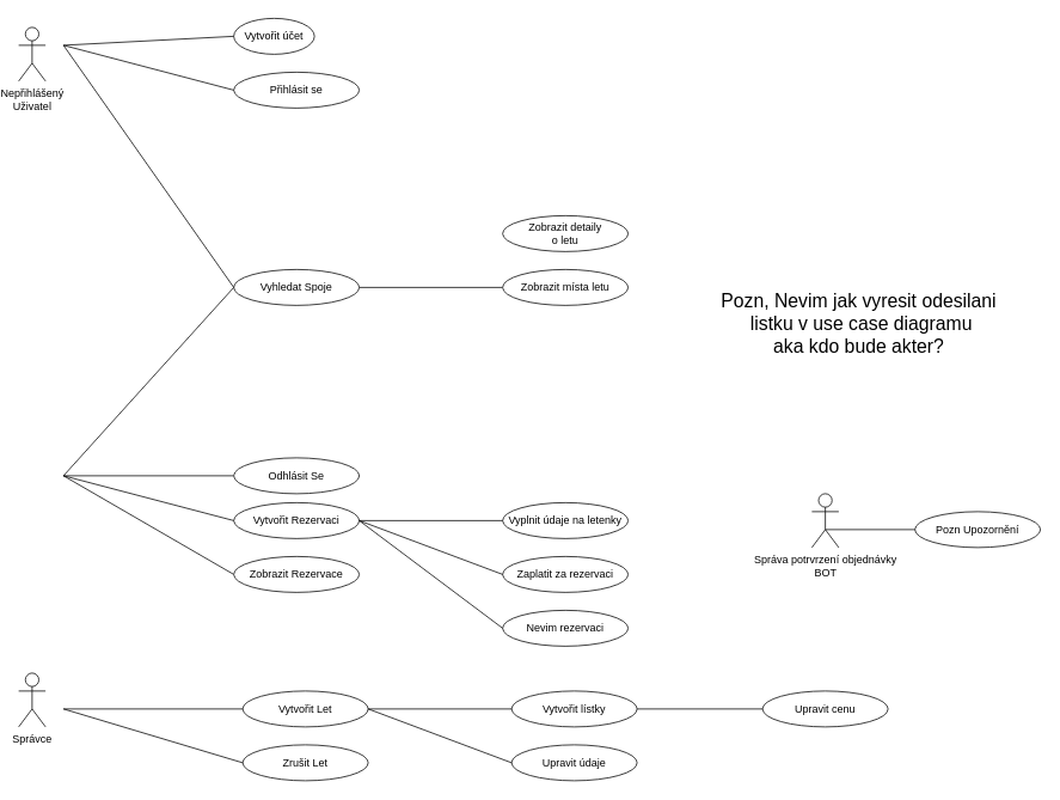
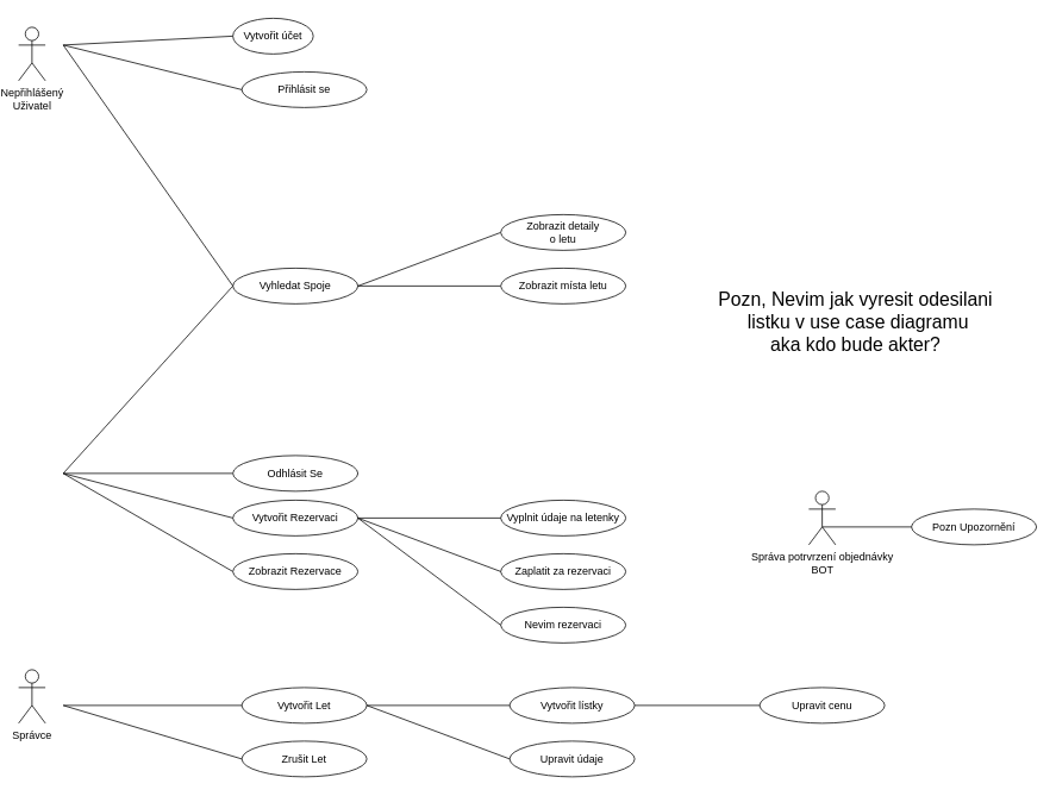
  <mxCell id="0" />
  <mxCell id="1" parent="0" />
  <mxCell id="2" value="Nepřihlášený&lt;br&gt;Uživatel" style="shape=umlActor;verticalLabelPosition=bottom;verticalAlign=top;html=1;" parent="1" vertex="1"><mxGeometry x="20" y="30" width="30" height="60" as="geometry" /></mxCell>
  <mxCell id="3" value="" style="endArrow=none;html=1;rounded=0;" parent="1" source="16" edge="1"><mxGeometry width="50" height="50" relative="1" as="geometry"><mxPoint x="70" y="530" as="sourcePoint" /><mxPoint x="390" y="530" as="targetPoint" /></mxGeometry></mxCell>
  <mxCell id="4" value="Vytvořit Rezervaci" style="ellipse;whiteSpace=wrap;html=1;" parent="1" vertex="1"><mxGeometry x="260" y="560" width="140" height="40" as="geometry" /></mxCell>
  <mxCell id="5" value="Vyplnit údaje na letenky" style="ellipse;whiteSpace=wrap;html=1;" parent="1" vertex="1"><mxGeometry x="560" y="560" width="140" height="40" as="geometry" /></mxCell>
- <mxCell id="6" value="Přihlásit se" style="ellipse;whiteSpace=wrap;html=1;" parent="1" vertex="1"><mxGeometry x="260" y="80" width="140" height="40" as="geometry" /></mxCell>
+ <mxCell id="6" value="Přihlásit se" style="ellipse;whiteSpace=wrap;html=1;" parent="1" vertex="1"><mxGeometry x="270" y="80" width="140" height="40" as="geometry" /></mxCell>
  <mxCell id="7" value="Vytvořit účet" style="ellipse;whiteSpace=wrap;html=1;" parent="1" vertex="1"><mxGeometry x="260" y="20" width="90" height="40" as="geometry" /></mxCell>
  <mxCell id="8" value="Vyhledat Spoje" style="ellipse;whiteSpace=wrap;html=1;" parent="1" vertex="1"><mxGeometry x="260" y="300" width="140" height="40" as="geometry" /></mxCell>
  <mxCell id="9" value="" style="endArrow=none;html=1;rounded=0;entryX=0;entryY=0.5;entryDx=0;entryDy=0;" parent="1" target="8" edge="1"><mxGeometry width="50" height="50" relative="1" as="geometry"><mxPoint x="70" y="530" as="sourcePoint" /><mxPoint x="120" y="480" as="targetPoint" /></mxGeometry></mxCell>
  <mxCell id="10" value="" style="endArrow=none;html=1;rounded=0;exitX=1;exitY=0.5;exitDx=0;exitDy=0;" parent="1" source="18" edge="1"><mxGeometry width="50" height="50" relative="1" as="geometry"><mxPoint x="530" y="320" as="sourcePoint" /><mxPoint x="660" y="320" as="targetPoint" /></mxGeometry></mxCell>
  <mxCell id="11" value="" style="endArrow=none;html=1;rounded=0;exitX=1;exitY=0.5;exitDx=0;exitDy=0;" parent="1" source="20" edge="1"><mxGeometry width="50" height="50" relative="1" as="geometry"><mxPoint x="530" y="320" as="sourcePoint" /><mxPoint x="670" y="250" as="targetPoint" /></mxGeometry></mxCell>
  <mxCell id="12" value="" style="endArrow=none;html=1;rounded=0;entryX=0;entryY=0.5;entryDx=0;entryDy=0;" parent="1" target="7" edge="1"><mxGeometry width="50" height="50" relative="1" as="geometry"><mxPoint x="70" y="50" as="sourcePoint" /><mxPoint x="120" y="0" as="targetPoint" /></mxGeometry></mxCell>
  <mxCell id="13" value="" style="endArrow=none;html=1;rounded=0;entryX=0;entryY=0.5;entryDx=0;entryDy=0;" parent="1" target="6" edge="1"><mxGeometry width="50" height="50" relative="1" as="geometry"><mxPoint x="70" y="50" as="sourcePoint" /><mxPoint x="120" y="0" as="targetPoint" /></mxGeometry></mxCell>
  <mxCell id="14" value="" style="endArrow=none;html=1;rounded=0;entryX=0;entryY=0.5;entryDx=0;entryDy=0;" parent="1" target="8" edge="1"><mxGeometry width="50" height="50" relative="1" as="geometry"><mxPoint x="70" y="50" as="sourcePoint" /><mxPoint x="120" y="0" as="targetPoint" /></mxGeometry></mxCell>
  <mxCell id="15" value="" style="endArrow=none;html=1;rounded=0;" parent="1" target="16" edge="1"><mxGeometry width="50" height="50" relative="1" as="geometry"><mxPoint x="70" y="530" as="sourcePoint" /><mxPoint x="390" y="530" as="targetPoint" /></mxGeometry></mxCell>
  <mxCell id="16" value="Odhlásit Se" style="ellipse;whiteSpace=wrap;html=1;" parent="1" vertex="1"><mxGeometry x="260" y="510" width="140" height="40" as="geometry" /></mxCell>
  <mxCell id="17" value="" style="endArrow=none;html=1;rounded=0;exitX=1;exitY=0.5;exitDx=0;exitDy=0;" parent="1" source="8" target="18" edge="1"><mxGeometry width="50" height="50" relative="1" as="geometry"><mxPoint x="400" y="320" as="sourcePoint" /><mxPoint x="660" y="320" as="targetPoint" /></mxGeometry></mxCell>
  <mxCell id="18" value="Zobrazit místa letu" style="ellipse;whiteSpace=wrap;html=1;" parent="1" vertex="1"><mxGeometry x="560" y="300" width="140" height="40" as="geometry" /></mxCell>
+ <mxCell id="19" value="" style="endArrow=none;html=1;rounded=0;exitX=1;exitY=0.5;exitDx=0;exitDy=0;entryX=0;entryY=0.5;entryDx=0;entryDy=0;" parent="1" source="8" target="20" edge="1"><mxGeometry width="50" height="50" relative="1" as="geometry"><mxPoint x="400" y="320" as="sourcePoint" /><mxPoint x="670" y="250" as="targetPoint" /></mxGeometry></mxCell>
  <mxCell id="20" value="Zobrazit detaily&lt;br&gt;o letu" style="ellipse;whiteSpace=wrap;html=1;" parent="1" vertex="1"><mxGeometry x="560" y="240" width="140" height="40" as="geometry" /></mxCell>
  <mxCell id="21" value="" style="endArrow=none;html=1;rounded=0;entryX=0;entryY=0.5;entryDx=0;entryDy=0;" parent="1" target="4" edge="1"><mxGeometry width="50" height="50" relative="1" as="geometry"><mxPoint x="70" y="530" as="sourcePoint" /><mxPoint x="120" y="480" as="targetPoint" /></mxGeometry></mxCell>
  <mxCell id="22" value="Zaplatit za rezervaci" style="ellipse;whiteSpace=wrap;html=1;" parent="1" vertex="1"><mxGeometry x="560" y="620" width="140" height="40" as="geometry" /></mxCell>
  <mxCell id="23" value="Nevim rezervaci" style="ellipse;whiteSpace=wrap;html=1;" parent="1" vertex="1"><mxGeometry x="560" y="680" width="140" height="40" as="geometry" /></mxCell>
  <mxCell id="24" value="" style="endArrow=none;html=1;rounded=0;entryX=0;entryY=0.5;entryDx=0;entryDy=0;" parent="1" target="5" edge="1"><mxGeometry width="50" height="50" relative="1" as="geometry"><mxPoint x="400" y="580" as="sourcePoint" /><mxPoint x="450" y="530" as="targetPoint" /></mxGeometry></mxCell>
  <mxCell id="25" value="" style="endArrow=none;html=1;rounded=0;entryX=0;entryY=0.5;entryDx=0;entryDy=0;" parent="1" target="22" edge="1"><mxGeometry width="50" height="50" relative="1" as="geometry"><mxPoint x="400" y="580" as="sourcePoint" /><mxPoint x="450" y="530" as="targetPoint" /></mxGeometry></mxCell>
  <mxCell id="26" value="" style="endArrow=none;html=1;rounded=0;exitX=1;exitY=0.5;exitDx=0;exitDy=0;entryX=0;entryY=0.5;entryDx=0;entryDy=0;" parent="1" source="4" target="23" edge="1"><mxGeometry width="50" height="50" relative="1" as="geometry"><mxPoint x="390" y="580" as="sourcePoint" /><mxPoint x="440" y="530" as="targetPoint" /></mxGeometry></mxCell>
  <mxCell id="27" value="Správce" style="shape=umlActor;verticalLabelPosition=bottom;verticalAlign=top;html=1;outlineConnect=0;" parent="1" vertex="1"><mxGeometry x="20" y="750" width="30" height="60" as="geometry" /></mxCell>
  <mxCell id="28" value="Vytvořit Let" style="ellipse;whiteSpace=wrap;html=1;" parent="1" vertex="1"><mxGeometry x="270" y="770" width="140" height="40" as="geometry" /></mxCell>
  <mxCell id="29" value="Zrušit Let" style="ellipse;whiteSpace=wrap;html=1;" parent="1" vertex="1"><mxGeometry x="270" y="830" width="140" height="40" as="geometry" /></mxCell>
  <mxCell id="30" value="" style="endArrow=none;html=1;rounded=0;entryX=0;entryY=0.5;entryDx=0;entryDy=0;" parent="1" target="28" edge="1"><mxGeometry width="50" height="50" relative="1" as="geometry"><mxPoint x="70" y="790" as="sourcePoint" /><mxPoint x="120" y="740" as="targetPoint" /></mxGeometry></mxCell>
  <mxCell id="31" value="" style="endArrow=none;html=1;rounded=0;entryX=0;entryY=0.5;entryDx=0;entryDy=0;" parent="1" target="29" edge="1"><mxGeometry width="50" height="50" relative="1" as="geometry"><mxPoint x="70" y="790" as="sourcePoint" /><mxPoint x="120" y="740" as="targetPoint" /></mxGeometry></mxCell>
  <mxCell id="32" value="Vytvořit lístky" style="ellipse;whiteSpace=wrap;html=1;" parent="1" vertex="1"><mxGeometry x="570" y="770" width="140" height="40" as="geometry" /></mxCell>
  <mxCell id="33" value="" style="endArrow=none;html=1;rounded=0;entryX=0;entryY=0.5;entryDx=0;entryDy=0;" parent="1" target="32" edge="1"><mxGeometry width="50" height="50" relative="1" as="geometry"><mxPoint x="410" y="790" as="sourcePoint" /><mxPoint x="460" y="740" as="targetPoint" /></mxGeometry></mxCell>
  <mxCell id="34" value="" style="endArrow=none;html=1;rounded=0;" parent="1" edge="1"><mxGeometry width="50" height="50" relative="1" as="geometry"><mxPoint x="710" y="790" as="sourcePoint" /><mxPoint x="850" y="790" as="targetPoint" /></mxGeometry></mxCell>
  <mxCell id="35" value="Upravit cenu" style="ellipse;whiteSpace=wrap;html=1;" parent="1" vertex="1"><mxGeometry x="850" y="770" width="140" height="40" as="geometry" /></mxCell>
  <mxCell id="36" value="" style="endArrow=none;html=1;rounded=0;entryX=0;entryY=0.5;entryDx=0;entryDy=0;" parent="1" target="37" edge="1"><mxGeometry width="50" height="50" relative="1" as="geometry"><mxPoint x="410" y="790" as="sourcePoint" /><mxPoint x="560" y="850" as="targetPoint" /></mxGeometry></mxCell>
  <mxCell id="37" value="Upravit údaje" style="ellipse;whiteSpace=wrap;html=1;" parent="1" vertex="1"><mxGeometry x="570" y="830" width="140" height="40" as="geometry" /></mxCell>
  <mxCell id="38" value="" style="endArrow=none;html=1;rounded=0;entryX=0;entryY=0.5;entryDx=0;entryDy=0;" parent="1" target="39" edge="1"><mxGeometry width="50" height="50" relative="1" as="geometry"><mxPoint x="70" y="530" as="sourcePoint" /><mxPoint x="260" y="650" as="targetPoint" /></mxGeometry></mxCell>
  <mxCell id="39" value="Zobrazit Rezervace" style="ellipse;whiteSpace=wrap;html=1;" parent="1" vertex="1"><mxGeometry x="260" y="620" width="140" height="40" as="geometry" /></mxCell>
  <mxCell id="40" value="Správa potrvrzení objednávky&lt;br&gt;BOT" style="shape=umlActor;verticalLabelPosition=bottom;verticalAlign=top;html=1;outlineConnect=0;" parent="1" vertex="1"><mxGeometry x="905" y="550" width="30" height="60" as="geometry" /></mxCell>
  <mxCell id="41" value="Pozn Upozornění" style="ellipse;whiteSpace=wrap;html=1;" parent="1" vertex="1"><mxGeometry x="1020" y="570" width="140" height="40" as="geometry" /></mxCell>
  <mxCell id="42" value="" style="endArrow=none;html=1;rounded=0;entryX=0;entryY=0.5;entryDx=0;entryDy=0;" parent="1" target="41" edge="1"><mxGeometry width="50" height="50" relative="1" as="geometry"><mxPoint x="920" y="590" as="sourcePoint" /><mxPoint x="970" y="540" as="targetPoint" /></mxGeometry></mxCell>
  <mxCell id="43" value="&lt;font style=&quot;font-size: 21px;&quot;&gt;Pozn, Nevim jak vyresit odesilani&amp;nbsp;&lt;br&gt;listku v use case diagramu&lt;br&gt;aka kdo bude akter?&amp;nbsp;&lt;/font&gt;" style="text;html=1;align=center;verticalAlign=middle;resizable=0;points=[];autosize=1;strokeColor=none;fillColor=none;strokeWidth=3;" parent="1" vertex="1"><mxGeometry x="790" y="315" width="340" height="90" as="geometry" /></mxCell>
